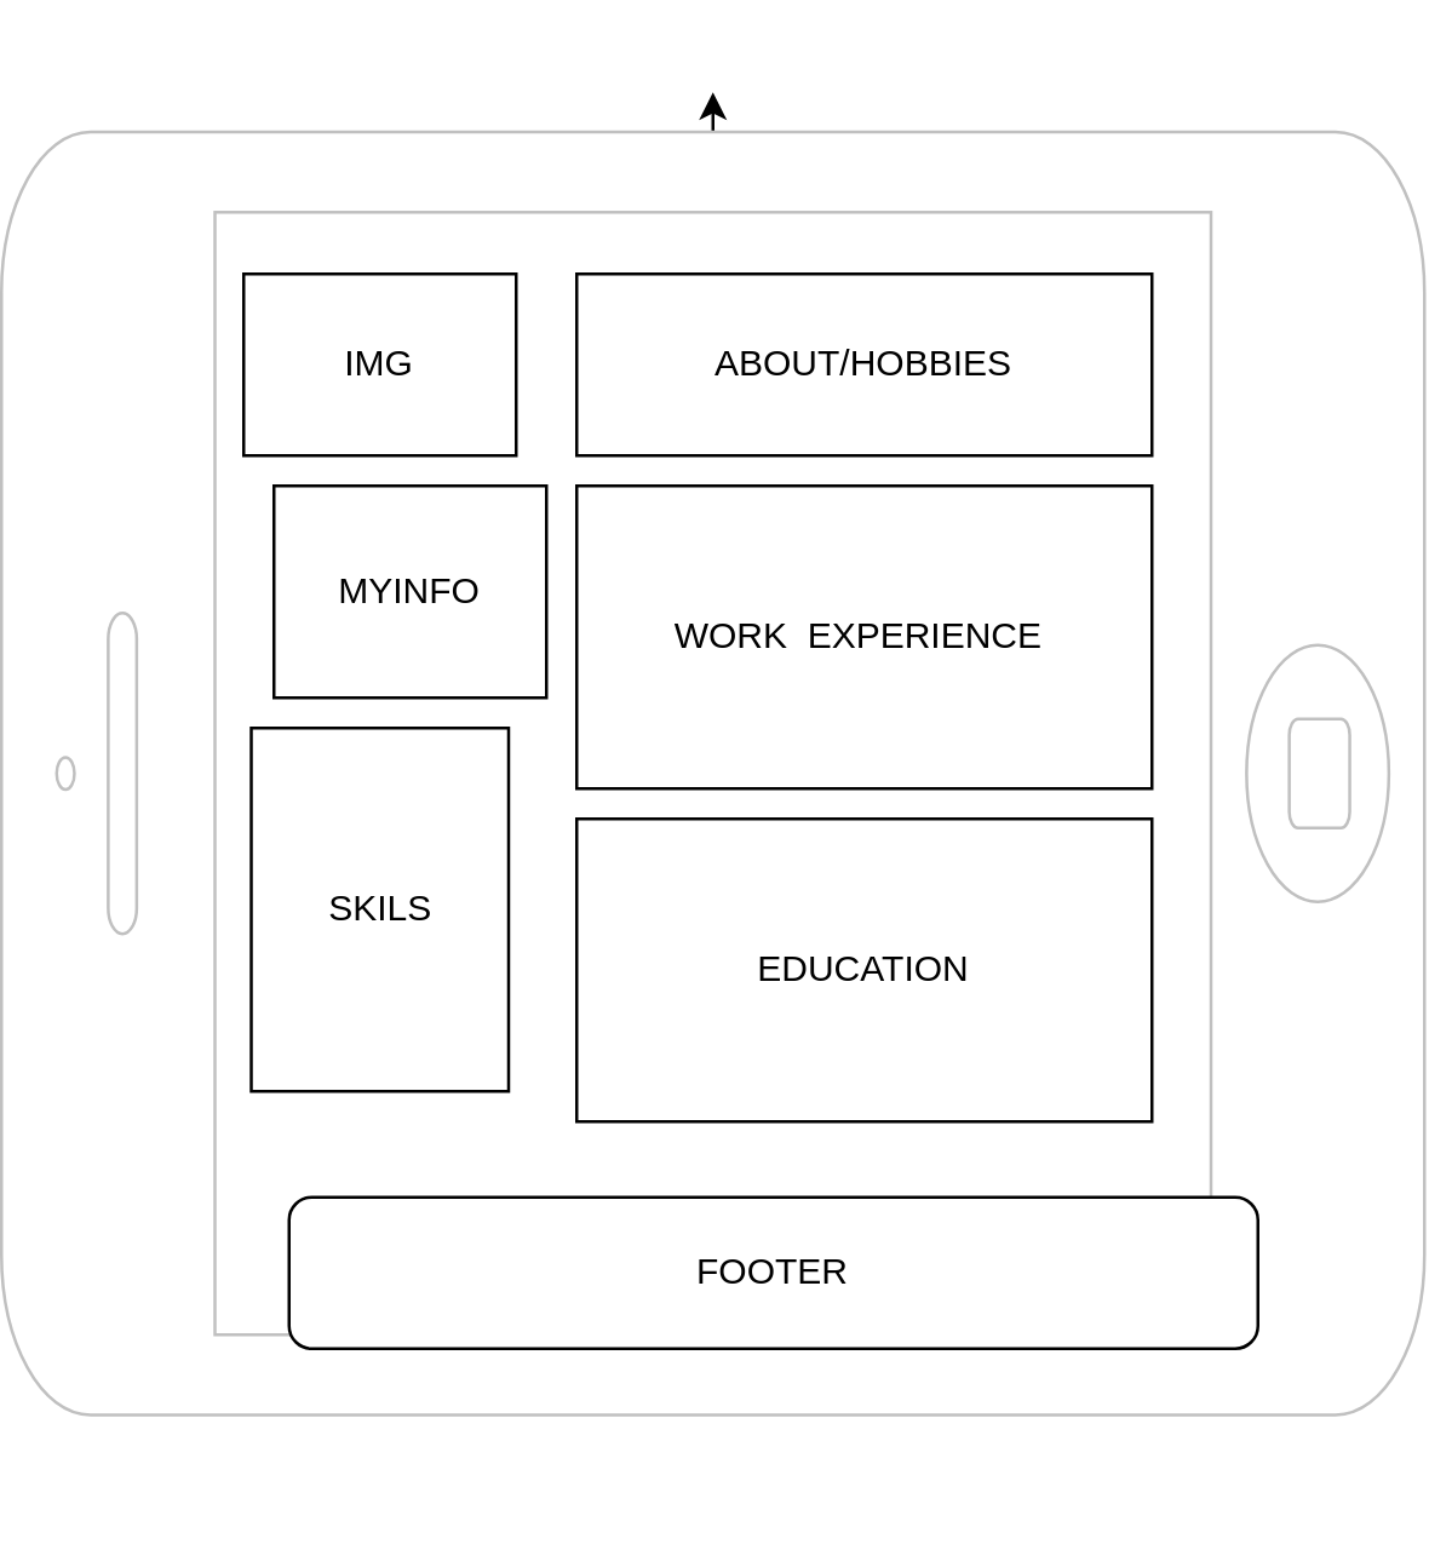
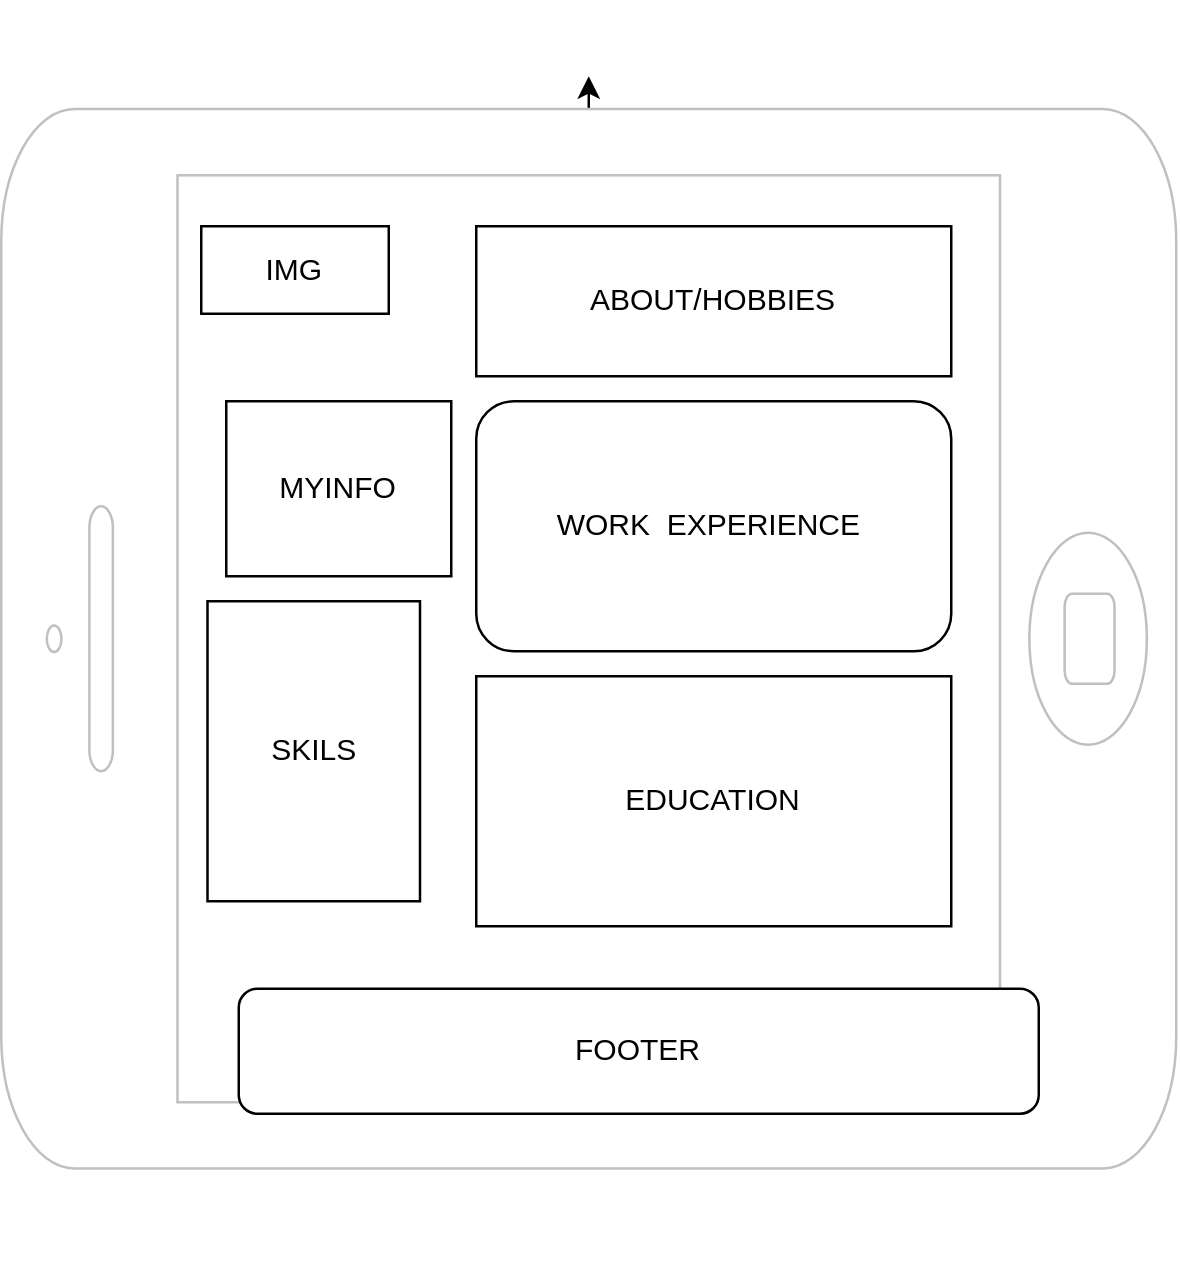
  <mxCell id="0" />
  <mxCell id="1" parent="0" />
  <mxCell id="2" style="edgeStyle=none;html=1;" edge="1" parent="1" source="3"><mxGeometry relative="1" as="geometry"><mxPoint x="232" y="30" as="targetPoint" /></mxGeometry></mxCell>
  <mxCell id="3" value="" style="html=1;verticalLabelPosition=bottom;labelBackgroundColor=#ffffff;verticalAlign=top;shadow=0;dashed=0;strokeWidth=1;shape=mxgraph.ios7.misc.iphone;strokeColor=#c0c0c0;rotation=-90;" vertex="1" parent="1"><mxGeometry x="20.12" y="20" width="423.75" height="470" as="geometry" /></mxCell>
- <mxCell id="4" value="IMG" style="rounded=0;whiteSpace=wrap;html=1;" vertex="1" parent="1"><mxGeometry x="77" y="90" width="90" height="60" as="geometry" /></mxCell>
+ <mxCell id="4" value="IMG" style="rounded=0;whiteSpace=wrap;html=1;" vertex="1" parent="1"><mxGeometry x="77" y="90" width="75" height="35" as="geometry" /></mxCell>
  <mxCell id="5" value="ABOUT/HOBBIES" style="rounded=0;whiteSpace=wrap;html=1;" vertex="1" parent="1"><mxGeometry x="187" y="90" width="190" height="60" as="geometry" /></mxCell>
  <mxCell id="6" value="MYINFO" style="rounded=0;whiteSpace=wrap;html=1;" vertex="1" parent="1"><mxGeometry x="87" y="160" width="90" height="70" as="geometry" /></mxCell>
- <mxCell id="7" value="WORK&amp;nbsp;&amp;nbsp;EXPERIENCE&amp;nbsp;" style="rounded=0;whiteSpace=wrap;html=1;" vertex="1" parent="1"><mxGeometry x="187" y="160" width="190" height="100" as="geometry" /></mxCell>
+ <mxCell id="7" value="WORK&amp;nbsp;&amp;nbsp;EXPERIENCE&amp;nbsp;" style="whiteSpace=wrap;html=1;rounded=1;" vertex="1" parent="1"><mxGeometry x="187" y="160" width="190" height="100" as="geometry" /></mxCell>
  <mxCell id="8" value="SKILS" style="rounded=0;whiteSpace=wrap;html=1;" vertex="1" parent="1"><mxGeometry x="79.5" y="240" width="85" height="120" as="geometry" /></mxCell>
  <mxCell id="9" value="EDUCATION" style="rounded=0;whiteSpace=wrap;html=1;" vertex="1" parent="1"><mxGeometry x="187" y="270" width="190" height="100" as="geometry" /></mxCell>
  <mxCell id="10" value="FOOTER" style="rounded=1;whiteSpace=wrap;html=1;" vertex="1" parent="1"><mxGeometry x="92" y="395" width="320" height="50" as="geometry" /></mxCell>
